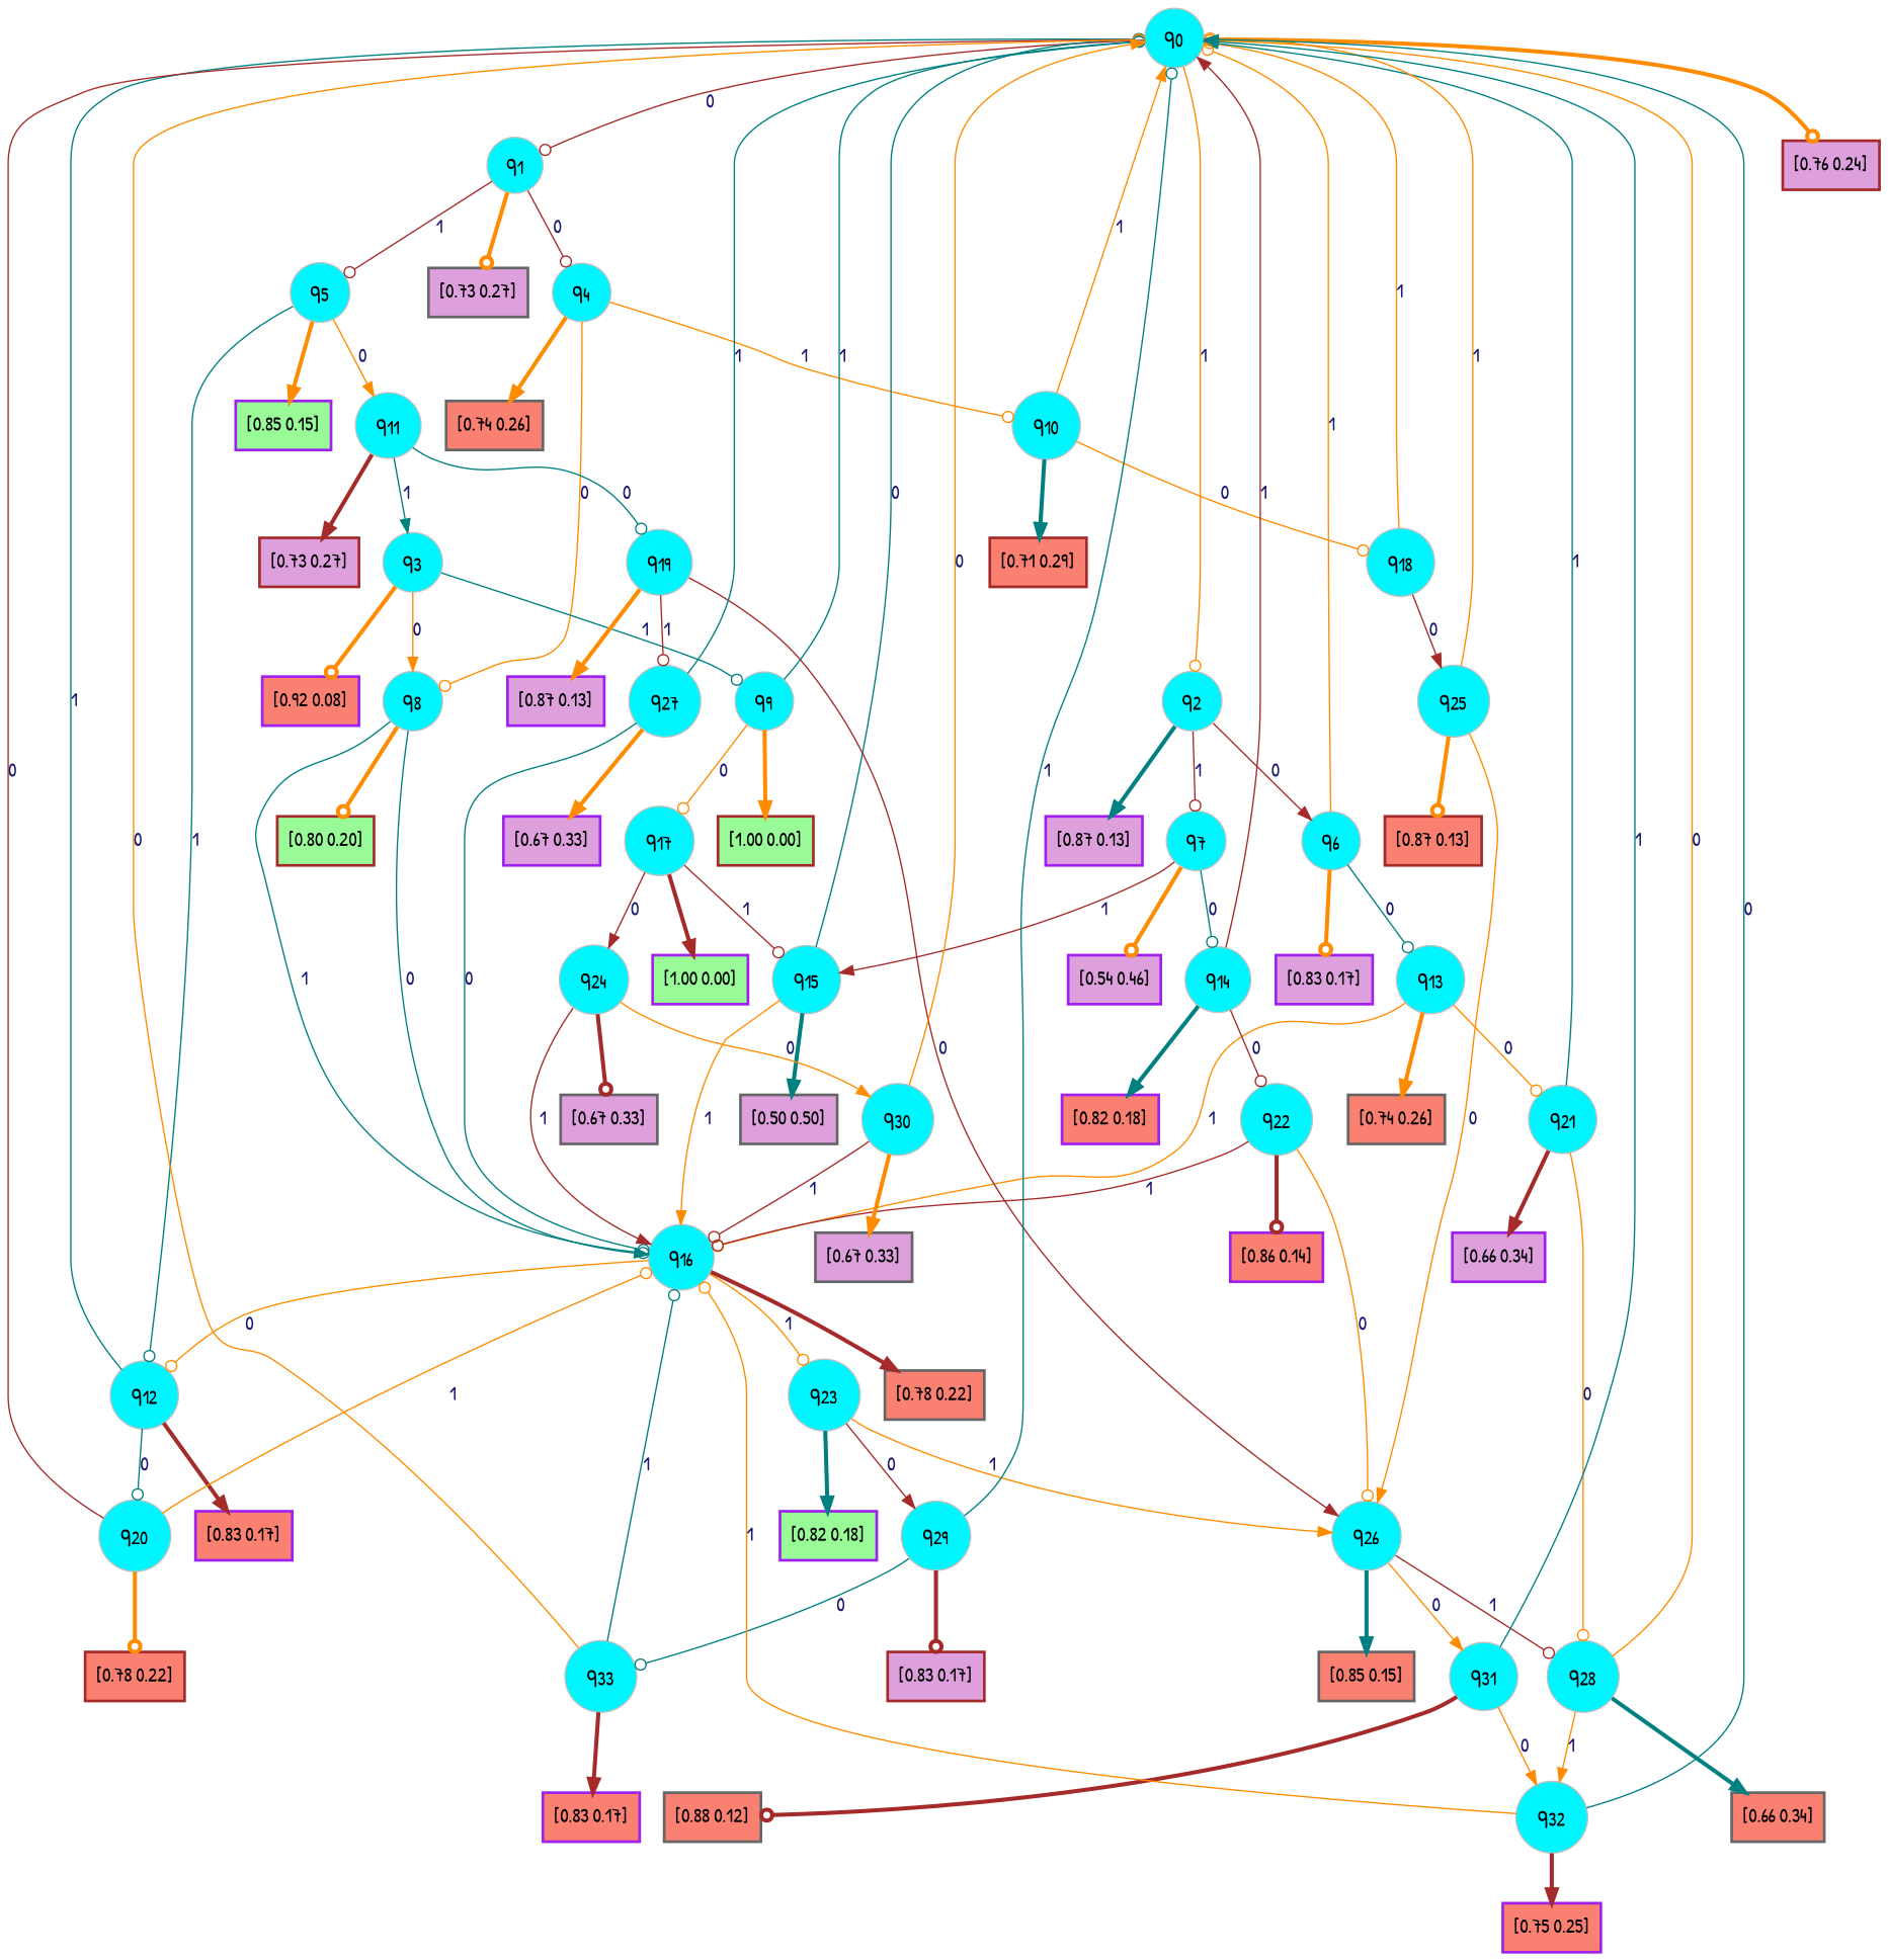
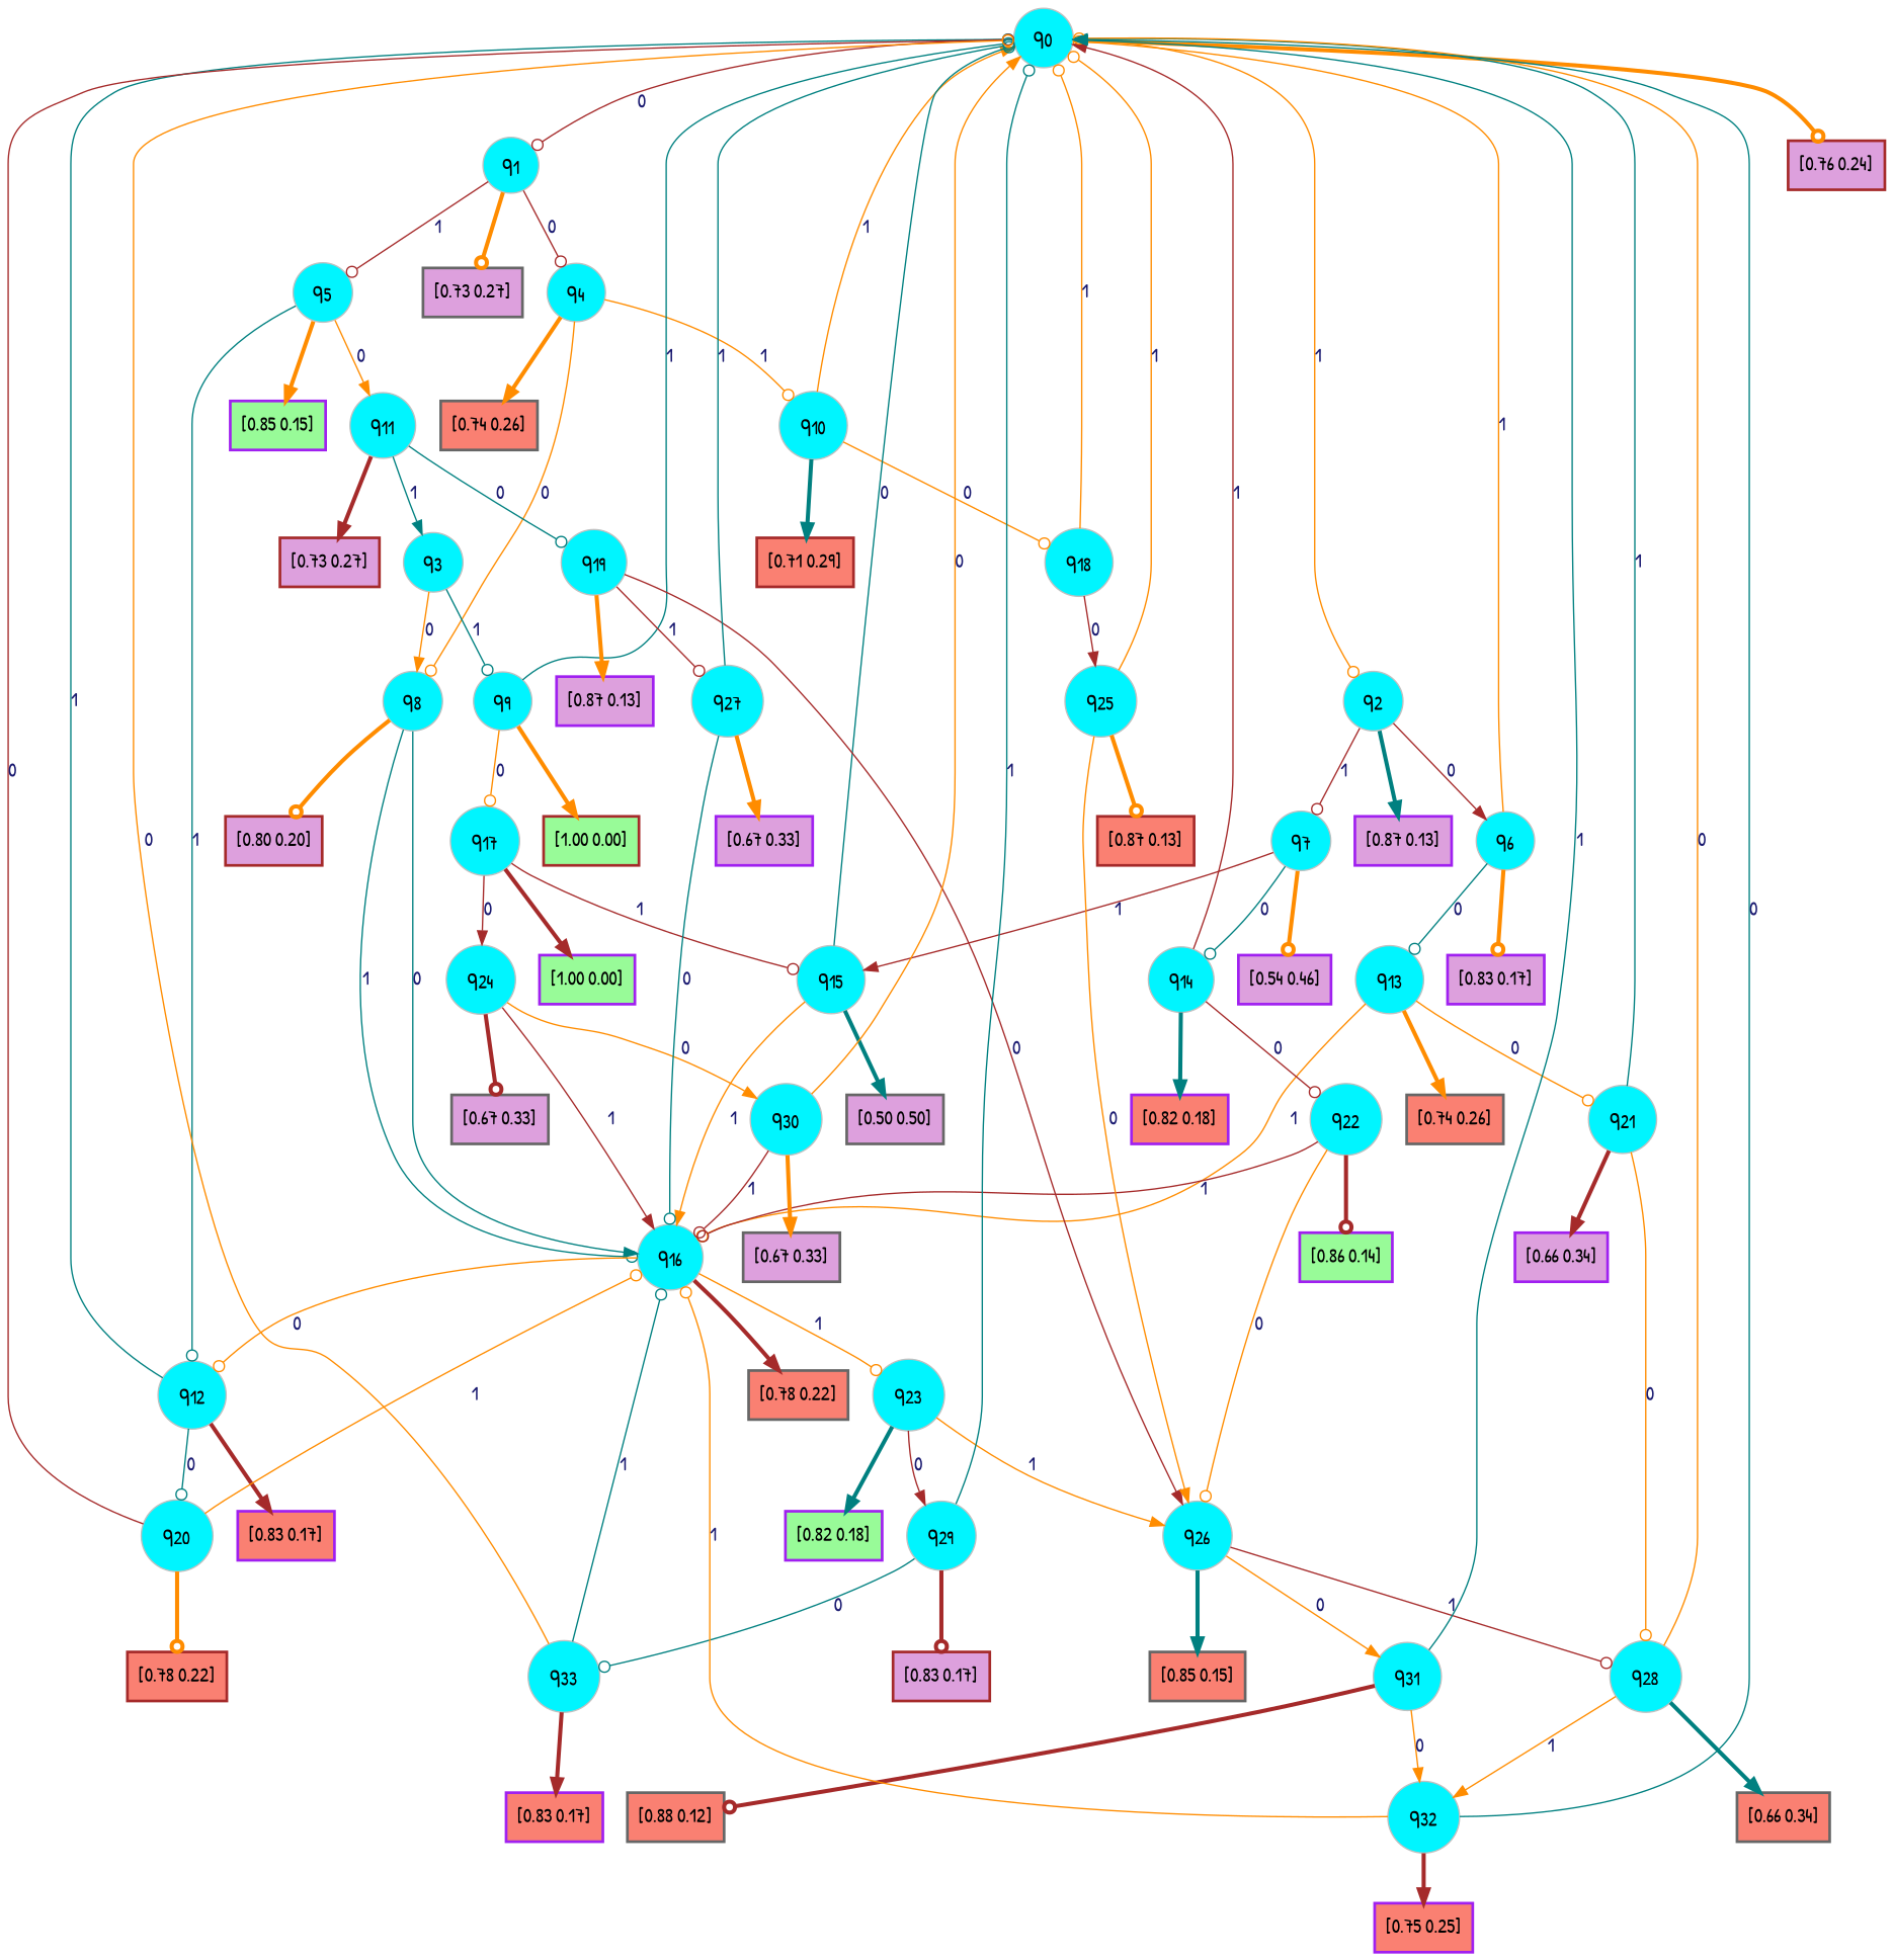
  digraph {
    fontname="Patrick Hand"
    rankdir=TD
    node [color=gray fillcolor=turquoise1 fontcolor=black fontname="Patrick Hand" fontsize=16 fontweight=bold shape=circle style=filled]
    edge [arrowhead=odot arrowsize=1 color=darkorange fontcolor=midnightblue fontname="Patrick Hand" fontweight=bold penwidth=1 style=solid weight=20]
    n1 [label=<q<SUB>0</SUB>>]
    n2 [label=<q<SUB>1</SUB>>]
    n3 [label=<q<SUB>2</SUB>>]
    n4 [color=brown fillcolor=plum fontsize=14 label="[0.76 0.24]" penwidth=2 shape=box]
    n5 [label=<q<SUB>4</SUB>>]
    n6 [label=<q<SUB>5</SUB>>]
    n7 [color=gray40 fillcolor=plum fontsize=14 label="[0.73 0.27]" penwidth=2 shape=box]
    n8 [label=<q<SUB>6</SUB>>]
    n9 [label=<q<SUB>7</SUB>>]
    n10 [color=purple fillcolor=plum fontsize=14 label="[0.87 0.13]" penwidth=2 shape=box]
    n11 [label=<q<SUB>8</SUB>>]
    n12 [label=<q<SUB>10</SUB>>]
    n13 [color=gray40 fillcolor=salmon fontsize=14 label="[0.74 0.26]" penwidth=2 shape=box]
    n14 [label=<q<SUB>11</SUB>>]
    n15 [label=<q<SUB>12</SUB>>]
    n16 [color=purple fillcolor=palegreen fontsize=14 label="[0.85 0.15]" penwidth=2 shape=box]
    n17 [label=<q<SUB>13</SUB>>]
    n18 [color=purple fillcolor=plum fontsize=14 label="[0.83 0.17]" penwidth=2 shape=box]
    n19 [label=<q<SUB>14</SUB>>]
    n20 [label=<q<SUB>15</SUB>>]
    n21 [color=purple fillcolor=plum fontsize=14 label="[0.54 0.46]" penwidth=2 shape=box]
    n22 [label=<q<SUB>3</SUB>>]
    n23 [label=<q<SUB>9</SUB>>]
-   n24 [color=purple fillcolor=salmon fontsize=14 label="[0.92 0.08]" penwidth=2 shape=box]
    n25 [label=<q<SUB>16</SUB>>]
-   n26 [color=brown fillcolor=palegreen fontsize=14 label="[0.80 0.20]" penwidth=2 shape=box]
+   n26 [color=brown fillcolor=plum fontsize=14 label="[0.80 0.20]" penwidth=2 shape=box]
    n27 [label=<q<SUB>17</SUB>>]
    n28 [color=brown fillcolor=palegreen fontsize=14 label="[1.00 0.00]" penwidth=2 shape=box]
    n29 [label=<q<SUB>18</SUB>>]
    n30 [color=brown fillcolor=salmon fontsize=14 label="[0.71 0.29]" penwidth=2 shape=box]
    n31 [label=<q<SUB>19</SUB>>]
    n32 [color=brown fillcolor=plum fontsize=14 label="[0.73 0.27]" penwidth=2 shape=box]
    n33 [label=<q<SUB>20</SUB>>]
    n34 [color=purple fillcolor=salmon fontsize=14 label="[0.83 0.17]" penwidth=2 shape=box]
    n35 [label=<q<SUB>21</SUB>>]
    n36 [color=gray40 fillcolor=salmon fontsize=14 label="[0.74 0.26]" penwidth=2 shape=box]
    n37 [label=<q<SUB>22</SUB>>]
    n38 [color=purple fillcolor=salmon fontsize=14 label="[0.82 0.18]" penwidth=2 shape=box]
    n39 [color=gray40 fillcolor=plum fontsize=14 label="[0.50 0.50]" penwidth=2 shape=box]
    n40 [label=<q<SUB>23</SUB>>]
    n41 [color=gray40 fillcolor=salmon fontsize=14 label="[0.78 0.22]" penwidth=2 shape=box]
    n42 [label=<q<SUB>24</SUB>>]
    n43 [color=purple fillcolor=palegreen fontsize=14 label="[1.00 0.00]" penwidth=2 shape=box]
    n44 [label=<q<SUB>25</SUB>>]
    n45 [label=<q<SUB>26</SUB>>]
    n46 [label=<q<SUB>27</SUB>>]
    n47 [color=purple fillcolor=plum fontsize=14 label="[0.87 0.13]" penwidth=2 shape=box]
    n48 [color=brown fillcolor=salmon fontsize=14 label="[0.78 0.22]" penwidth=2 shape=box]
    n49 [label=<q<SUB>28</SUB>>]
    n50 [color=purple fillcolor=plum fontsize=14 label="[0.66 0.34]" penwidth=2 shape=box]
-   n51 [color=purple fillcolor=salmon fontsize=14 label="[0.86 0.14]" penwidth=2 shape=box]
+   n51 [color=purple fillcolor=palegreen fontsize=14 label="[0.86 0.14]" penwidth=2 shape=box]
    n52 [label=<q<SUB>29</SUB>>]
    n53 [color=purple fillcolor=palegreen fontsize=14 label="[0.82 0.18]" penwidth=2 shape=box]
    n54 [label=<q<SUB>30</SUB>>]
    n55 [color=gray40 fillcolor=plum fontsize=14 label="[0.67 0.33]" penwidth=2 shape=box]
    n56 [color=brown fillcolor=salmon fontsize=14 label="[0.87 0.13]" penwidth=2 shape=box]
    n57 [label=<q<SUB>31</SUB>>]
    n58 [color=gray40 fillcolor=salmon fontsize=14 label="[0.85 0.15]" penwidth=2 shape=box]
    n59 [color=purple fillcolor=plum fontsize=14 label="[0.67 0.33]" penwidth=2 shape=box]
    n60 [label=<q<SUB>32</SUB>>]
    n61 [color=gray40 fillcolor=salmon fontsize=14 label="[0.66 0.34]" penwidth=2 shape=box]
    n62 [label=<q<SUB>33</SUB>>]
    n63 [color=brown fillcolor=plum fontsize=14 label="[0.83 0.17]" penwidth=2 shape=box]
    n64 [color=gray40 fillcolor=plum fontsize=14 label="[0.67 0.33]" penwidth=2 shape=box]
    n65 [color=gray40 fillcolor=salmon fontsize=14 label="[0.88 0.12]" penwidth=2 shape=box]
    n66 [color=purple fillcolor=salmon fontsize=14 label="[0.75 0.25]" penwidth=2 shape=box]
    n67 [color=purple fillcolor=salmon fontsize=14 label="[0.83 0.17]" penwidth=2 shape=box]
    n1 -> n2 [color=brown label=0]
    n1 -> n3 [label=1]
    n1 -> n4 [penwidth=3]
    n2 -> n5 [color=brown label=0]
    n2 -> n6 [color=brown label=1]
    n2 -> n7 [penwidth=3]
    n3 -> n8 [arrowhead=normal color=brown label=0]
    n3 -> n9 [color=brown label=1]
    n3 -> n10 [arrowhead=normal color=teal penwidth=3]
    n5 -> n11 [label=0]
    n5 -> n12 [label=1]
    n5 -> n13 [arrowhead=normal penwidth=3]
    n6 -> n14 [arrowhead=normal label=0]
    n6 -> n15 [color=teal label=1]
    n6 -> n16 [arrowhead=normal penwidth=3]
    n8 -> n1 [label=1]
    n8 -> n17 [color=teal label=0]
    n8 -> n18 [penwidth=3]
    n9 -> n19 [color=teal label=0]
    n9 -> n20 [arrowhead=normal color=brown label=1]
    n9 -> n21 [penwidth=3]
    n11 -> n25 [arrowhead=normal color=teal label=0]
    n11 -> n25 [color=teal label=1]
    n11 -> n26 [penwidth=3]
    n12 -> n1 [arrowhead=normal label=1]
    n12 -> n29 [label=0]
    n12 -> n30 [arrowhead=normal color=teal penwidth=3]
    n14 -> n22 [arrowhead=normal color=teal label=1]
    n14 -> n31 [color=teal label=0]
    n14 -> n32 [arrowhead=normal color=brown penwidth=3]
    n15 -> n1 [color=teal label=1]
    n15 -> n33 [color=teal label=0]
    n15 -> n34 [arrowhead=normal color=brown penwidth=3]
    n17 -> n25 [label=1]
    n17 -> n35 [label=0]
    n17 -> n36 [arrowhead=normal penwidth=3]
    n19 -> n1 [arrowhead=normal color=brown label=1]
    n19 -> n37 [color=brown label=0]
    n19 -> n38 [arrowhead=normal color=teal penwidth=3]
    n20 -> n1 [color=teal label=0]
    n20 -> n25 [arrowhead=normal label=1]
    n20 -> n39 [arrowhead=normal color=teal penwidth=3]
    n22 -> n11 [arrowhead=normal label=0]
    n22 -> n23 [color=teal label=1]
-   n22 -> n24 [penwidth=3]
    n23 -> n1 [color=teal label=1]
    n23 -> n27 [label=0]
    n23 -> n28 [arrowhead=normal penwidth=3]
    n25 -> n15 [label=0]
    n25 -> n40 [label=1]
    n25 -> n41 [arrowhead=normal color=brown penwidth=3]
    n27 -> n20 [color=brown label=1]
    n27 -> n42 [arrowhead=normal color=brown label=0]
    n27 -> n43 [arrowhead=normal color=brown penwidth=3]
    n29 -> n1 [label=1]
    n29 -> n44 [arrowhead=normal color=brown label=0]
    n31 -> n45 [arrowhead=normal color=brown label=0]
    n31 -> n46 [color=brown label=1]
    n31 -> n47 [arrowhead=normal penwidth=3]
    n33 -> n1 [color=brown label=0]
    n33 -> n25 [label=1]
    n33 -> n48 [penwidth=3]
    n35 -> n1 [arrowhead=normal color=teal label=1]
    n35 -> n49 [label=0]
    n35 -> n50 [arrowhead=normal color=brown penwidth=3]
    n37 -> n25 [color=brown label=1]
    n37 -> n45 [label=0]
    n37 -> n51 [color=brown penwidth=3]
    n40 -> n45 [arrowhead=normal label=1]
    n40 -> n52 [arrowhead=normal color=brown label=0]
    n40 -> n53 [arrowhead=normal color=teal penwidth=3]
    n42 -> n25 [arrowhead=normal color=brown label=1]
    n42 -> n54 [arrowhead=normal label=0]
    n42 -> n55 [color=brown penwidth=3]
    n44 -> n1 [label=1]
    n44 -> n45 [arrowhead=normal label=0]
    n44 -> n56 [penwidth=3]
    n45 -> n49 [color=brown label=1]
    n45 -> n57 [arrowhead=normal label=0]
    n45 -> n58 [arrowhead=normal color=teal penwidth=3]
    n46 -> n1 [color=teal label=1]
    n46 -> n25 [color=teal label=0]
    n46 -> n59 [arrowhead=normal penwidth=3]
    n49 -> n1 [label=0]
    n49 -> n60 [arrowhead=normal label=1]
    n49 -> n61 [arrowhead=normal color=teal penwidth=3]
    n52 -> n1 [color=teal label=1]
    n52 -> n62 [color=teal label=0]
    n52 -> n63 [color=brown penwidth=3]
    n54 -> n1 [arrowhead=normal label=0]
    n54 -> n25 [color=brown label=1]
    n54 -> n64 [arrowhead=normal penwidth=3]
    n57 -> n1 [arrowhead=normal color=teal label=1]
    n57 -> n60 [arrowhead=normal label=0]
    n57 -> n65 [color=brown penwidth=3]
    n60 -> n1 [arrowhead=normal color=teal label=0]
    n60 -> n25 [label=1]
    n60 -> n66 [arrowhead=normal color=brown penwidth=3]
    n62 -> n1 [label=0]
    n62 -> n25 [color=teal label=1]
    n62 -> n67 [arrowhead=normal color=brown penwidth=3]
  }
